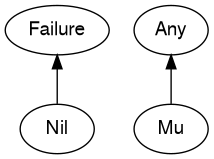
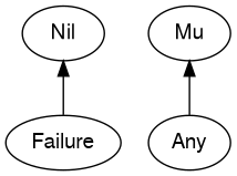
  digraph {
    bgcolor="#FFFFFF"
    rankdir=BT
    splines=polyline
    node [color="#000000" fontcolor="#000000" fontname=FreeSans]
    edge [color="#000000"]
    Failure
    Nil
    Any
    Mu
-   Nil -> Failure
-   Mu -> Any
+   Failure -> Nil
+   Any -> Mu
  }
